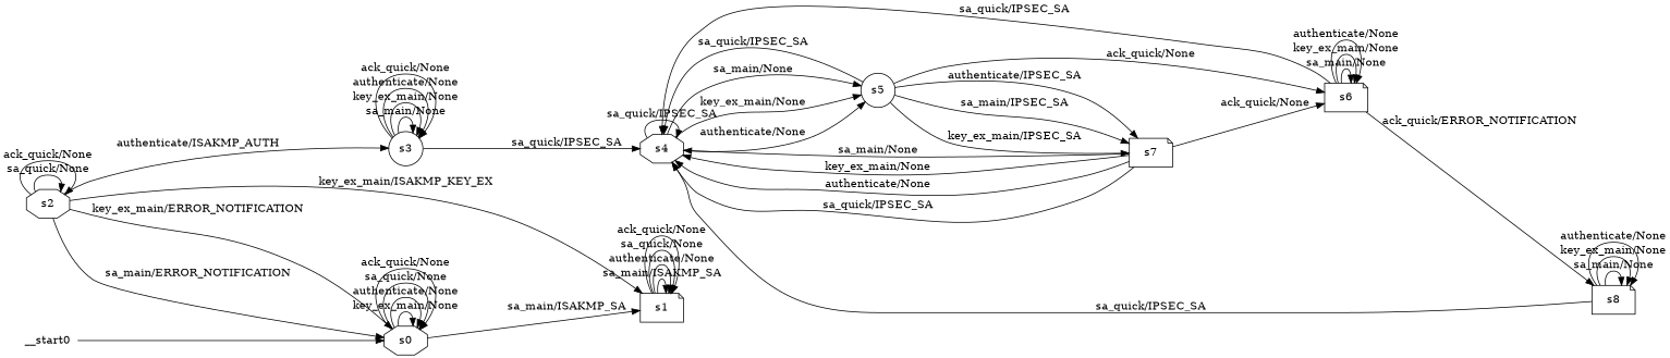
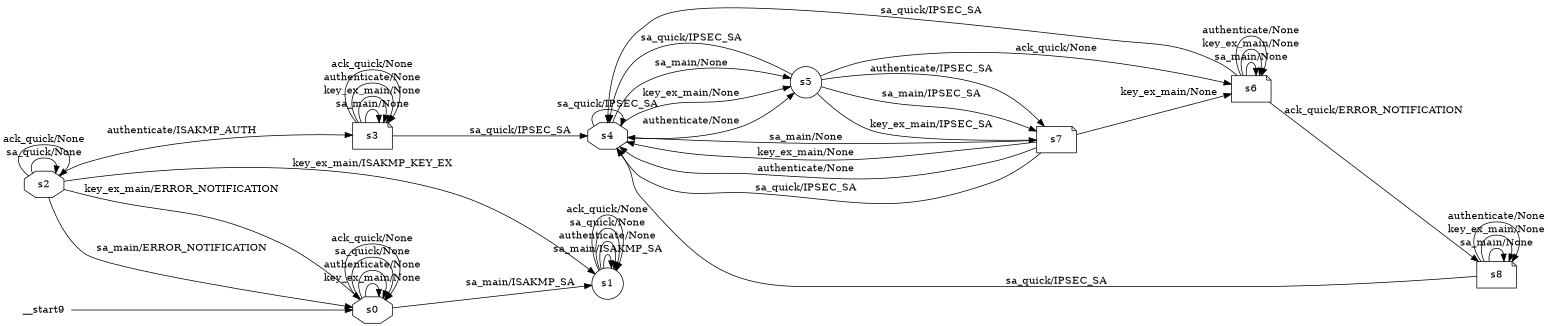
  digraph {
    rankdir=LR
    node [shape=note]
    n1 [label=s0 shape=octagon]
-   n2 [label=s1]
+   n2 [label=s1 shape=circle]
    n3 [label=s2 shape=octagon]
-   n4 [label=s3 shape=circle]
+   n4 [label=s3]
    n5 [label=s4 shape=octagon]
    n6 [label=s5 shape=circle]
    n7 [label=s6]
    n8 [label=s7]
    n9 [label=s8]
-   __start0 [shape=none]
+   __start0 [shape=none label=__start9]
    n1 -> n1 [label="key_ex_main/None"]
    n1 -> n1 [label="authenticate/None"]
    n1 -> n1 [label="sa_quick/None"]
    n1 -> n1 [label="ack_quick/None"]
    n1 -> n2 [label="sa_main/ISAKMP_SA"]
    n2 -> n2 [label="sa_main/ISAKMP_SA"]
    n2 -> n2 [label="authenticate/None"]
    n2 -> n2 [label="sa_quick/None"]
    n2 -> n2 [label="ack_quick/None"]
    n3 -> n1 [label="sa_main/ERROR_NOTIFICATION"]
    n3 -> n1 [label="key_ex_main/ERROR_NOTIFICATION"]
    n3 -> n2 [label="key_ex_main/ISAKMP_KEY_EX"]
    n3 -> n3 [label="sa_quick/None"]
    n3 -> n3 [label="ack_quick/None"]
    n3 -> n4 [label="authenticate/ISAKMP_AUTH"]
    n4 -> n4 [label="sa_main/None"]
    n4 -> n4 [label="key_ex_main/None"]
    n4 -> n4 [label="authenticate/None"]
    n4 -> n4 [label="ack_quick/None"]
    n4 -> n5 [label="sa_quick/IPSEC_SA"]
    n5 -> n5 [label="sa_quick/IPSEC_SA"]
    n5 -> n6 [label="sa_main/None"]
    n5 -> n6 [label="key_ex_main/None"]
    n5 -> n6 [label="authenticate/None"]
    n6 -> n5 [label="sa_quick/IPSEC_SA"]
    n6 -> n7 [label="ack_quick/None"]
    n6 -> n8 [label="sa_main/IPSEC_SA"]
    n6 -> n8 [label="key_ex_main/IPSEC_SA"]
    n6 -> n8 [label="authenticate/IPSEC_SA"]
    n7 -> n5 [label="sa_quick/IPSEC_SA"]
    n7 -> n7 [label="sa_main/None"]
    n7 -> n7 [label="key_ex_main/None"]
    n7 -> n7 [label="authenticate/None"]
    n7 -> n9 [label="ack_quick/ERROR_NOTIFICATION"]
    n8 -> n5 [label="sa_main/None"]
    n8 -> n5 [label="key_ex_main/None"]
    n8 -> n5 [label="authenticate/None"]
    n8 -> n5 [label="sa_quick/IPSEC_SA"]
-   n8 -> n7 [label="ack_quick/None"]
+   n8 -> n7 [label="key_ex_main/None"]
    n9 -> n5 [label="sa_quick/IPSEC_SA"]
    n9 -> n9 [label="sa_main/None"]
    n9 -> n9 [label="key_ex_main/None"]
    n9 -> n9 [label="authenticate/None"]
    __start0 -> n1
  }
